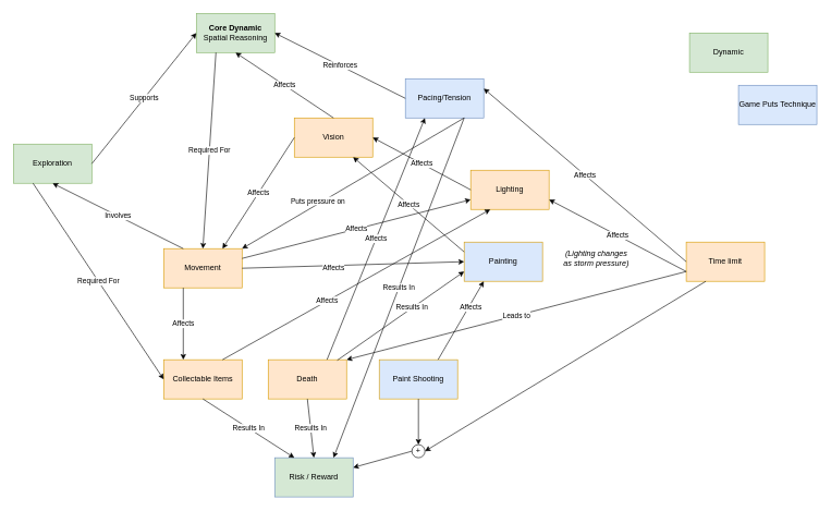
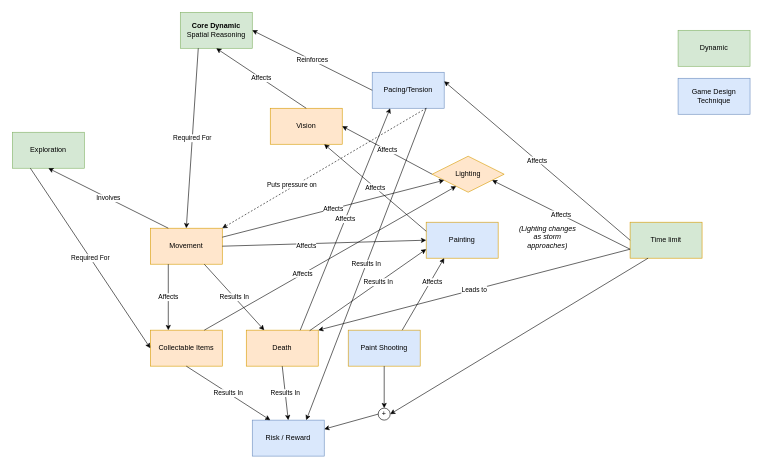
  <mxCell id="0" />
  <mxCell id="1" parent="0" />
  <mxCell id="2" value="Movement" style="rounded=0;whiteSpace=wrap;html=1;fillColor=#ffe6cc;strokeColor=#d79b00;" vertex="1" parent="1"><mxGeometry x="250" y="380" width="120" height="60" as="geometry" /></mxCell>
  <mxCell id="3" value="Vision" style="rounded=0;whiteSpace=wrap;html=1;fillColor=#ffe6cc;strokeColor=#d79b00;" vertex="1" parent="1"><mxGeometry x="450" y="180" width="120" height="60" as="geometry" /></mxCell>
- <mxCell id="4" value="Lighting" style="rounded=0;whiteSpace=wrap;html=1;fillColor=#ffe6cc;strokeColor=#d79b00;" vertex="1" parent="1"><mxGeometry x="720" y="260" width="120" height="60" as="geometry" /></mxCell>
+ <mxCell id="4" value="Lighting" style="rhombus;whiteSpace=wrap;html=1;fillColor=#ffe6cc;strokeColor=#d79b00;" vertex="1" parent="1"><mxGeometry x="720" y="260" width="120" height="60" as="geometry" /></mxCell>
  <mxCell id="5" value="Painting" style="rounded=0;whiteSpace=wrap;html=1;fillColor=#dae8fc;strokeColor=#d79b00;" vertex="1" parent="1"><mxGeometry x="710" y="370" width="120" height="60" as="geometry" /></mxCell>
- <mxCell id="6" value="Affects" style="endArrow=classic;html=1;rounded=0;exitX=0;exitY=0.5;exitDx=0;exitDy=0;entryX=0.75;entryY=0;entryDx=0;entryDy=0;" edge="1" parent="1" source="3" target="2"><mxGeometry width="50" height="50" relative="1" as="geometry"><mxPoint x="350" y="250" as="sourcePoint" /><mxPoint x="400" y="200" as="targetPoint" /></mxGeometry></mxCell>
  <mxCell id="7" value="Affects" style="endArrow=classic;html=1;rounded=0;exitX=1;exitY=0.5;exitDx=0;exitDy=0;entryX=0;entryY=0.5;entryDx=0;entryDy=0;" edge="1" parent="1" source="2" target="5"><mxGeometry x="-0.177" y="-4" width="50" height="50" relative="1" as="geometry"><mxPoint x="550" y="330" as="sourcePoint" /><mxPoint x="440" y="500" as="targetPoint" /><mxPoint as="offset" /></mxGeometry></mxCell>
  <mxCell id="8" value="Affects" style="endArrow=classic;html=1;rounded=0;exitX=0;exitY=0.25;exitDx=0;exitDy=0;entryX=0.75;entryY=1;entryDx=0;entryDy=0;" edge="1" parent="1" source="5" target="3"><mxGeometry width="50" height="50" relative="1" as="geometry"><mxPoint x="380" as="sourcePoint" y="420" /><mxPoint x="730" y="440" as="targetPoint" /></mxGeometry></mxCell>
  <mxCell id="9" value="Affects" style="endArrow=classic;html=1;rounded=0;exitX=0;exitY=0.5;exitDx=0;exitDy=0;entryX=1;entryY=0.5;entryDx=0;entryDy=0;" edge="1" parent="1" source="4" target="3"><mxGeometry width="50" height="50" relative="1" as="geometry"><mxPoint x="730" y="425" as="sourcePoint" /><mxPoint x="550" y="250" as="targetPoint" /></mxGeometry></mxCell>
  <mxCell id="10" value="Affects" style="endArrow=classic;html=1;rounded=0;exitX=1;exitY=0.25;exitDx=0;exitDy=0;entryX=0;entryY=0.75;entryDx=0;entryDy=0;" edge="1" parent="1" source="2" target="4"><mxGeometry width="50" height="50" relative="1" as="geometry"><mxPoint x="760" y="180" as="sourcePoint" /><mxPoint x="610" y="100" as="targetPoint" /></mxGeometry></mxCell>
  <mxCell id="11" value="Paint Shooting" style="rounded=0;whiteSpace=wrap;html=1;fillColor=#dae8fc;strokeColor=#d79b00;" vertex="1" parent="1"><mxGeometry x="580" y="550" width="120" height="60" as="geometry" /></mxCell>
  <mxCell id="12" value="Affects" style="endArrow=classic;html=1;rounded=0;exitX=0.75;exitY=0;exitDx=0;exitDy=0;entryX=0.25;entryY=1;entryDx=0;entryDy=0;" edge="1" parent="1" source="11" target="5"><mxGeometry x="0.357" y="-3" width="50" height="50" relative="1" as="geometry"><mxPoint x="710" y="570" as="sourcePoint" /><mxPoint x="1060" y="590" as="targetPoint" /><mxPoint as="offset" /></mxGeometry></mxCell>
  <mxCell id="13" value="Collectable Items" style="rounded=0;whiteSpace=wrap;html=1;fillColor=#ffe6cc;strokeColor=#d79b00;" vertex="1" parent="1"><mxGeometry x="250" y="550" width="120" height="60" as="geometry" /></mxCell>
  <mxCell id="14" value="Affects" style="endArrow=classic;html=1;rounded=0;exitX=0.25;exitY=1;exitDx=0;exitDy=0;entryX=0.25;entryY=0;entryDx=0;entryDy=0;" edge="1" parent="1" source="2" target="13"><mxGeometry width="50" height="50" relative="1" as="geometry"><mxPoint x="380" as="sourcePoint" y="420" /><mxPoint x="730" y="440" as="targetPoint" /></mxGeometry></mxCell>
  <mxCell id="15" value="Affects" style="endArrow=classic;html=1;rounded=0;exitX=0.75;exitY=0;exitDx=0;exitDy=0;entryX=0.25;entryY=1;entryDx=0;entryDy=0;" edge="1" parent="1" source="13" target="4"><mxGeometry x="-0.219" width="50" height="50" relative="1" as="geometry"><mxPoint x="420" y="530" as="sourcePoint" /><mxPoint x="560" y="510" as="targetPoint" /><mxPoint as="offset" /></mxGeometry></mxCell>
  <mxCell id="16" value="&lt;b&gt;Core Dynamic&lt;/b&gt;&lt;br&gt;Spatial Reasoning" style="rounded=0;whiteSpace=wrap;html=1;fillColor=#d5e8d4;strokeColor=#82b366;" vertex="1" parent="1"><mxGeometry x="300" y="20" width="120" height="60" as="geometry" /></mxCell>
  <mxCell id="17" value="Affects" style="endArrow=classic;html=1;rounded=0;entryX=0.5;entryY=1;entryDx=0;entryDy=0;exitX=0.5;exitY=0;exitDx=0;exitDy=0;" edge="1" parent="1" source="3" target="16"><mxGeometry width="50" height="50" relative="1" as="geometry"><mxPoint x="770" y="150" as="sourcePoint" /><mxPoint x="630" y="70" as="targetPoint" /></mxGeometry></mxCell>
  <mxCell id="18" value="Required For" style="endArrow=classic;html=1;rounded=0;entryX=0.5;entryY=0;entryDx=0;entryDy=0;exitX=0.25;exitY=1;exitDx=0;exitDy=0;" edge="1" parent="1" source="16" target="2"><mxGeometry width="50" height="50" relative="1" as="geometry"><mxPoint x="290" y="180" as="sourcePoint" /><mxPoint x="290" y="50" as="targetPoint" /></mxGeometry></mxCell>
  <mxCell id="19" value="Exploration" style="rounded=0;whiteSpace=wrap;html=1;fillColor=#d5e8d4;strokeColor=#82b366;" vertex="1" parent="1"><mxGeometry x="20" y="220" width="120" height="60" as="geometry" /></mxCell>
- <mxCell id="20" value="Supports" style="endArrow=classic;html=1;rounded=0;entryX=0;entryY=0.5;entryDx=0;entryDy=0;exitX=1;exitY=0.5;exitDx=0;exitDy=0;" edge="1" parent="1" source="19" target="16"><mxGeometry width="50" height="50" relative="1" as="geometry"><mxPoint x="680" y="160" as="sourcePoint" /><mxPoint x="680" y="30" as="targetPoint" /></mxGeometry></mxCell>
  <mxCell id="21" value="Involves" style="endArrow=classic;html=1;rounded=0;exitX=0.25;exitY=0;exitDx=0;exitDy=0;entryX=0.5;entryY=1;entryDx=0;entryDy=0;" edge="1" parent="1" source="2" target="19"><mxGeometry width="50" height="50" relative="1" as="geometry"><mxPoint x="290" y="450" as="sourcePoint" /><mxPoint x="370" y="560" as="targetPoint" /></mxGeometry></mxCell>
  <mxCell id="22" value="Required For" style="endArrow=classic;html=1;rounded=0;entryX=0;entryY=0.5;entryDx=0;entryDy=0;exitX=0.25;exitY=1;exitDx=0;exitDy=0;" edge="1" parent="1" source="19" target="13"><mxGeometry width="50" height="50" relative="1" as="geometry"><mxPoint x="490" y="60" as="sourcePoint" /><mxPoint x="320" y="390" as="targetPoint" /></mxGeometry></mxCell>
  <mxCell id="23" value="Pacing/Tension" style="rounded=0;whiteSpace=wrap;html=1;fillColor=#dae8fc;strokeColor=#6c8ebf;" vertex="1" parent="1"><mxGeometry x="620" y="120" width="120" height="60" as="geometry" /></mxCell>
  <mxCell id="24" value="Reinforces" style="endArrow=classic;html=1;rounded=0;entryX=1;entryY=0.5;entryDx=0;entryDy=0;exitX=0;exitY=0.5;exitDx=0;exitDy=0;" edge="1" parent="1" source="23" target="16"><mxGeometry width="50" height="50" relative="1" as="geometry"><mxPoint x="640" y="-170" as="sourcePoint" /><mxPoint x="550" y="-70" as="targetPoint" /></mxGeometry></mxCell>
- <mxCell id="25" value="Time limit" style="rounded=0;whiteSpace=wrap;html=1;fillColor=#ffe6cc;strokeColor=#d79b00;" vertex="1" parent="1"><mxGeometry x="1050" y="370" width="120" height="60" as="geometry" /></mxCell>
+ <mxCell id="25" value="Time limit" style="rounded=0;whiteSpace=wrap;html=1;fillColor=#d5e8d4;strokeColor=#d79b00;" vertex="1" parent="1"><mxGeometry x="1050" y="370" width="120" height="60" as="geometry" /></mxCell>
  <mxCell id="26" value="Affects" style="endArrow=classic;html=1;rounded=0;entryX=1;entryY=0.25;entryDx=0;entryDy=0;exitX=0;exitY=0.5;exitDx=0;exitDy=0;" edge="1" parent="1" source="25" target="23"><mxGeometry width="50" height="50" relative="1" as="geometry"><mxPoint x="520" y="190" as="sourcePoint" /><mxPoint x="520" y="60" as="targetPoint" /></mxGeometry></mxCell>
  <mxCell id="27" value="Affects" style="endArrow=classic;html=1;rounded=0;entryX=1;entryY=0.75;entryDx=0;entryDy=0;exitX=0;exitY=0.75;exitDx=0;exitDy=0;" edge="1" parent="1" source="25" target="4"><mxGeometry width="50" height="50" relative="1" as="geometry"><mxPoint x="1050" y="410" as="sourcePoint" /><mxPoint x="660" y="90" as="targetPoint" /></mxGeometry></mxCell>
- <mxCell id="28" value="(Lighting changes as storm pressure)" style="text;html=1;strokeColor=none;fillColor=none;align=center;verticalAlign=middle;whiteSpace=wrap;rounded=0;fontStyle=2" vertex="1" parent="1"><mxGeometry x="859" y="380" width="107" height="30" as="geometry" /></mxCell>
- <mxCell id="29" value="Puts pressure on" style="endArrow=classic;html=1;rounded=0;entryX=1;entryY=0;entryDx=0;entryDy=0;exitX=0.75;exitY=1;exitDx=0;exitDy=0;" edge="1" parent="1" source="23" target="2"><mxGeometry x="0.303" y="-4" width="50" height="50" relative="1" as="geometry"><mxPoint x="730" y="200" as="sourcePoint" /><mxPoint x="630" y="140" as="targetPoint" /><mxPoint as="offset" /></mxGeometry></mxCell>
- <mxCell id="30" value="Dynamic" style="rounded=0;whiteSpace=wrap;html=1;fillColor=#d5e8d4;strokeColor=#82b366;" vertex="1" parent="1"><mxGeometry x="1055" y="50" width="120" height="60" as="geometry" /></mxCell>
- <mxCell id="31" value="Game Puts Technique" style="rounded=0;whiteSpace=wrap;html=1;fillColor=#dae8fc;strokeColor=#6c8ebf;" vertex="1" parent="1"><mxGeometry x="1130" y="130" width="120" height="60" as="geometry" /></mxCell>
- <mxCell id="32" value="Risk / Reward" style="rounded=0;whiteSpace=wrap;html=1;fillColor=#d5e8d4;strokeColor=#6c8ebf;" vertex="1" parent="1"><mxGeometry x="420" y="700" width="120" height="60" as="geometry" /></mxCell>
+ <mxCell id="28" value="(Lighting changes as storm approaches)" style="text;html=1;strokeColor=none;fillColor=none;align=center;verticalAlign=middle;whiteSpace=wrap;rounded=0;fontStyle=2" vertex="1" parent="1"><mxGeometry x="859" y="380" width="107" height="30" as="geometry" /></mxCell>
+ <mxCell id="29" value="Puts pressure on" style="endArrow=classic;html=1;rounded=0;entryX=1;entryY=0;entryDx=0;entryDy=0;exitX=0.75;exitY=1;exitDx=0;exitDy=0;dashed=1;" edge="1" parent="1" source="23" target="2"><mxGeometry x="0.303" y="-4" width="50" height="50" relative="1" as="geometry"><mxPoint x="730" y="200" as="sourcePoint" /><mxPoint x="630" y="140" as="targetPoint" /><mxPoint as="offset" /></mxGeometry></mxCell>
+ <mxCell id="30" value="Dynamic" style="rounded=0;whiteSpace=wrap;html=1;fillColor=#d5e8d4;strokeColor=#82b366;" vertex="1" parent="1"><mxGeometry x="1130" y="50" width="120" height="60" as="geometry" /></mxCell>
+ <mxCell id="31" value="Game Design Technique" style="rounded=0;whiteSpace=wrap;html=1;fillColor=#dae8fc;strokeColor=#6c8ebf;" vertex="1" parent="1"><mxGeometry x="1130" y="130" width="120" height="60" as="geometry" /></mxCell>
+ <mxCell id="32" value="Risk / Reward" style="rounded=0;whiteSpace=wrap;html=1;fillColor=#dae8fc;strokeColor=#6c8ebf;" vertex="1" parent="1"><mxGeometry x="420" y="700" width="120" height="60" as="geometry" /></mxCell>
  <mxCell id="33" value="Death" style="rounded=0;whiteSpace=wrap;html=1;fillColor=#ffe6cc;strokeColor=#d79b00;" vertex="1" parent="1"><mxGeometry x="410" y="550" width="120" height="60" as="geometry" /></mxCell>
+ <mxCell id="34" value="Results In" style="endArrow=classic;html=1;rounded=0;exitX=0.75;exitY=1;exitDx=0;exitDy=0;entryX=0.25;entryY=0;entryDx=0;entryDy=0;" edge="1" parent="1" source="2" target="33"><mxGeometry width="50" height="50" relative="1" as="geometry"><mxPoint x="350" y="560" as="sourcePoint" /><mxPoint x="760" y="330" as="targetPoint" /></mxGeometry></mxCell>
  <mxCell id="35" value="Affects" style="endArrow=classic;html=1;rounded=0;exitX=0.75;exitY=0;exitDx=0;exitDy=0;entryX=0.25;entryY=1;entryDx=0;entryDy=0;" edge="1" parent="1" source="33" target="23"><mxGeometry width="50" height="50" relative="1" as="geometry"><mxPoint x="350" y="560" as="sourcePoint" /><mxPoint x="760" y="330" as="targetPoint" /></mxGeometry></mxCell>
  <mxCell id="36" value="Results In" style="endArrow=classic;html=1;rounded=0;exitX=0.5;exitY=1;exitDx=0;exitDy=0;entryX=0.25;entryY=0;entryDx=0;entryDy=0;" edge="1" parent="1" source="13" target="32"><mxGeometry width="50" height="50" relative="1" as="geometry"><mxPoint x="280" y="660" as="sourcePoint" /><mxPoint x="380" y="770" as="targetPoint" /></mxGeometry></mxCell>
  <mxCell id="37" value="Results In" style="endArrow=classic;html=1;rounded=0;exitX=0.5;exitY=1;exitDx=0;exitDy=0;entryX=0.5;entryY=0;entryDx=0;entryDy=0;" edge="1" parent="1" source="33" target="32"><mxGeometry width="50" height="50" relative="1" as="geometry"><mxPoint x="480" y="620" as="sourcePoint" /><mxPoint x="600" y="710" as="targetPoint" /></mxGeometry></mxCell>
  <mxCell id="38" value="Results In" style="endArrow=classic;html=1;rounded=0;entryX=0.75;entryY=0;entryDx=0;entryDy=0;" edge="1" parent="1" target="32"><mxGeometry width="50" height="50" relative="1" as="geometry"><mxPoint x="710" y="180" as="sourcePoint" /><mxPoint x="530" y="710" as="targetPoint" /></mxGeometry></mxCell>
  <mxCell id="39" value="+" style="ellipse;whiteSpace=wrap;html=1;aspect=fixed;" vertex="1" parent="1"><mxGeometry x="630" y="680" width="20" height="20" as="geometry" /></mxCell>
  <mxCell id="40" value="" style="endArrow=classic;html=1;rounded=0;exitX=0.5;exitY=1;exitDx=0;exitDy=0;entryX=0.5;entryY=0;entryDx=0;entryDy=0;" edge="1" parent="1" source="11" target="39"><mxGeometry width="50" height="50" relative="1" as="geometry"><mxPoint x="790" y="620" as="sourcePoint" /><mxPoint x="860" y="500" as="targetPoint" /></mxGeometry></mxCell>
  <mxCell id="41" value="" style="endArrow=classic;html=1;rounded=0;exitX=0.25;exitY=1;exitDx=0;exitDy=0;entryX=1;entryY=0.5;entryDx=0;entryDy=0;" edge="1" parent="1" source="25" target="39"><mxGeometry width="50" height="50" relative="1" as="geometry"><mxPoint x="720" y="630" as="sourcePoint" /><mxPoint x="720" y="700" as="targetPoint" /></mxGeometry></mxCell>
  <mxCell id="42" value="" style="endArrow=classic;html=1;rounded=0;exitX=0;exitY=0.5;exitDx=0;exitDy=0;entryX=1;entryY=0.25;entryDx=0;entryDy=0;" edge="1" parent="1" source="39" target="32"><mxGeometry width="50" height="50" relative="1" as="geometry"><mxPoint x="550" y="730" as="sourcePoint" /><mxPoint x="550" y="800" as="targetPoint" /></mxGeometry></mxCell>
  <mxCell id="43" value="Leads to" style="endArrow=classic;html=1;rounded=0;entryX=1;entryY=0;entryDx=0;entryDy=0;exitX=0;exitY=0.75;exitDx=0;exitDy=0;" edge="1" parent="1" source="25" target="33"><mxGeometry width="50" height="50" relative="1" as="geometry"><mxPoint x="970" y="635" as="sourcePoint" /><mxPoint x="760" y="525" as="targetPoint" /></mxGeometry></mxCell>
  <mxCell id="44" value="Results In" style="endArrow=classic;html=1;rounded=0;exitX=0.881;exitY=0.014;exitDx=0;exitDy=0;exitPerimeter=0;entryX=0;entryY=0.75;entryDx=0;entryDy=0;" edge="1" parent="1" source="33" target="5"><mxGeometry x="0.181" y="1" width="50" height="50" relative="1" as="geometry"><mxPoint x="720" y="190" as="sourcePoint" /><mxPoint x="710" y="450" as="targetPoint" /><mxPoint as="offset" /></mxGeometry></mxCell>
